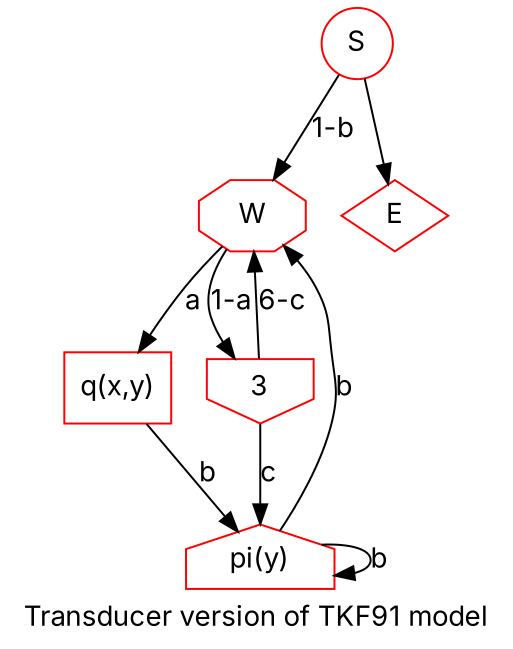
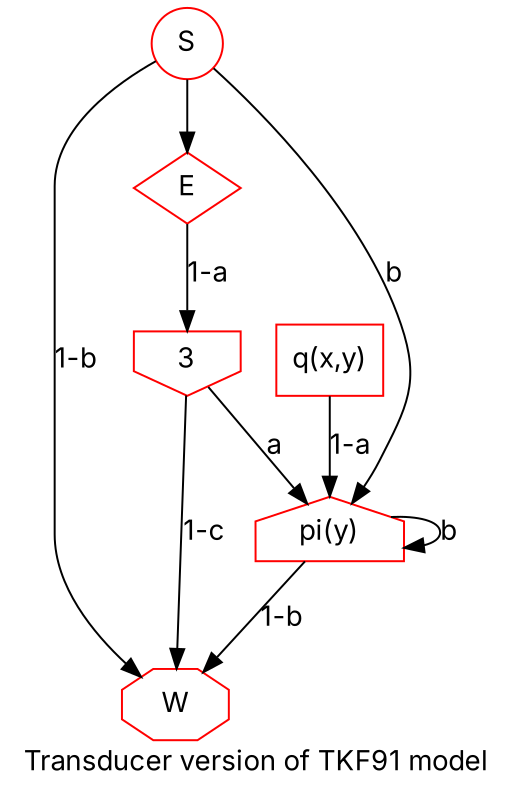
  digraph {
    fontname=Inter
    label="Transducer version of TKF91 model"
    node [color=red fontname=Inter]
    edge [fontname=Inter]
    S [shape=circle]
    W [shape=octagon]
    n3 [label="pi(y)" shape=house]
    E [shape=diamond]
    n5 [label="q(x,y)" shape=rect]
    n6 [label=3 shape=invhouse]
    S -> W [label="1-b"]
+   S -> n3 [label=b]
    S -> E
-   W -> n5 [label=a]
-   W -> n6 [label="1-a"]
-   n3 -> W [label=b]
+   E -> n6 [label="1-a"]
+   n3 -> W [label="1-b"]
    n3 -> n3 [label=b]
-   n5 -> n3 [label=b]
-   n6 -> W [label="6-c"]
-   n6 -> n3 [label=c]
+   n5 -> n3 [label="1-a"]
+   n6 -> W [label="1-c"]
+   n6 -> n3 [label=a]
  }
